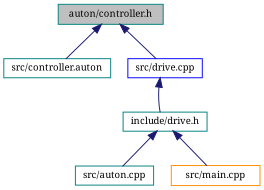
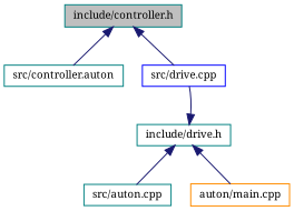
  digraph {
    fontname="Noto Serif"
    node [color=teal fillcolor=white fontname="Noto Serif" fontsize=10 shape=record style=filled]
    edge [color=midnightblue dir=back fontname="Noto Serif" fontsize=10 labelfontname=Helvetica labelfontsize=10 style=solid]
-   n1 [fillcolor=grey75 fontcolor=black height=0.2 label="auton/controller.h" width=0.4]
+   n1 [fillcolor=grey75 fontcolor=black height=0.2 label="include/controller.h" width=0.4]
    n2 [height=0.2 label="src/controller.auton" width=0.4]
    n3 [color=blue height=0.2 label="src/drive.cpp" width=0.4]
    n4 [height=0.2 label="include/drive.h" width=0.4]
    n5 [height=0.2 label="src/auton.cpp" width=0.4]
-   n6 [color=darkorange height=0.2 label="src/main.cpp" width=0.4]
+   n6 [color=darkorange height=0.2 label="auton/main.cpp" width=0.4]
    n1 -> n2
    n1 -> n3
-   n3 -> n4
+   n4 -> n3
    n4 -> n5
    n4 -> n6
  }
